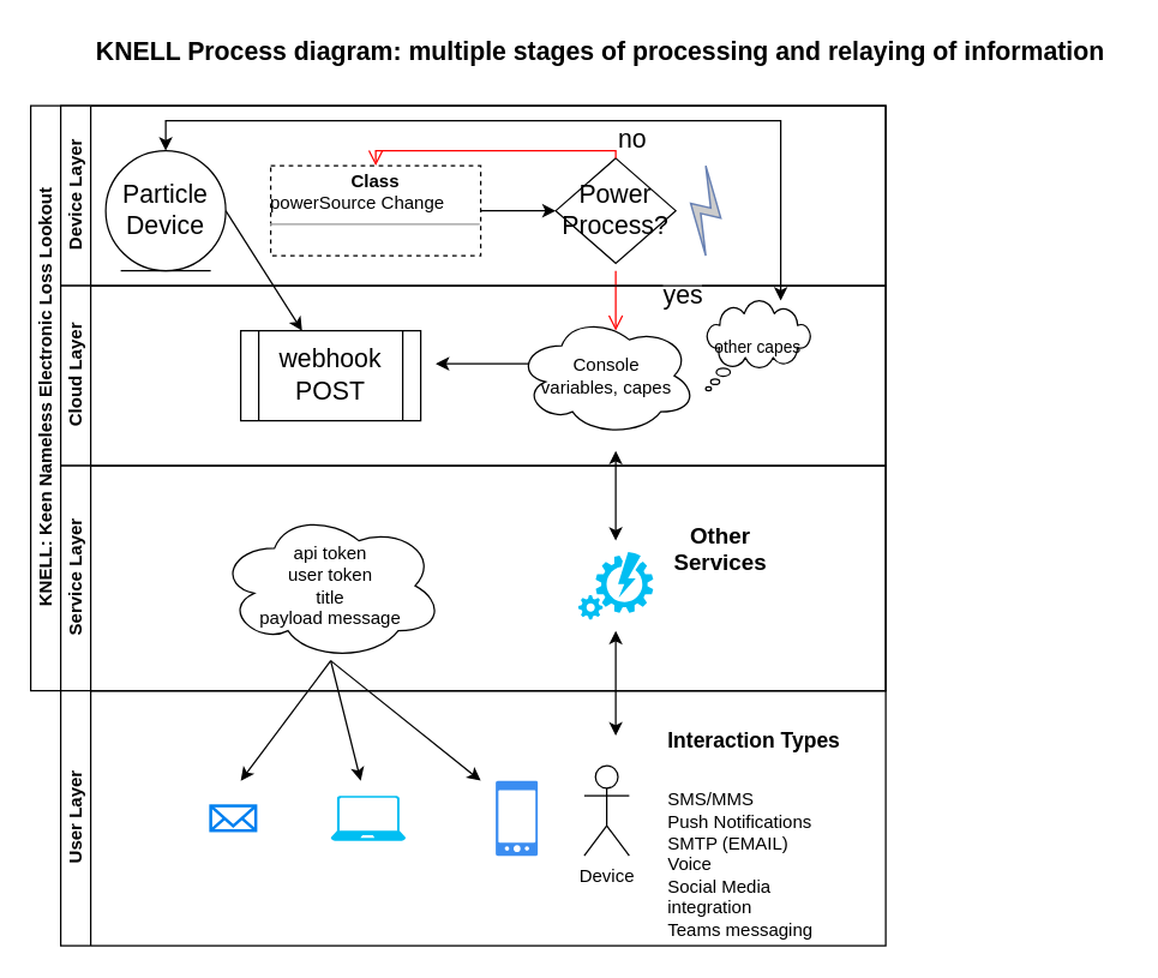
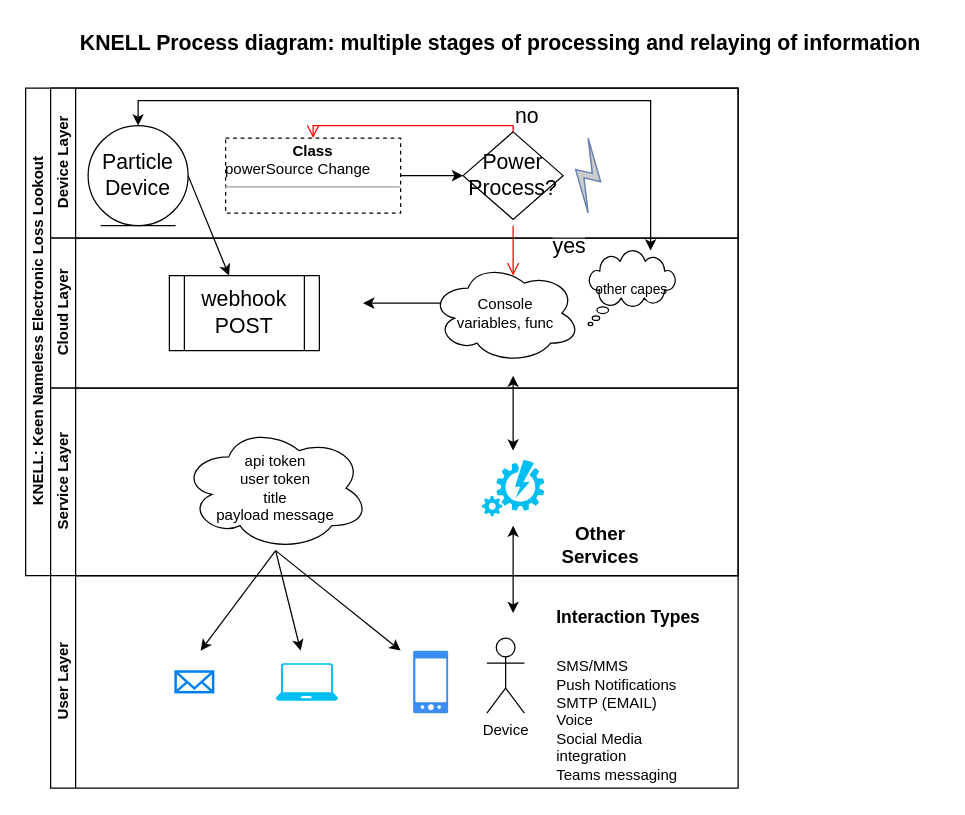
  <mxCell id="0" />
  <mxCell id="1" parent="0" />
  <mxCell id="2" value="KNELL: Keen Nameless Electronic Loss Lookout" style="swimlane;html=1;childLayout=stackLayout;resizeParent=1;resizeParentMax=0;horizontal=0;startSize=20;horizontalStack=0;" parent="1" vertex="1"><mxGeometry x="20" y="70" width="570" height="390" as="geometry" /></mxCell>
  <mxCell id="3" value="Device Layer" style="swimlane;html=1;startSize=20;horizontal=0;" parent="2" vertex="1"><mxGeometry x="20" width="550" height="120" as="geometry" /></mxCell>
  <mxCell id="4" value="Power Process?" style="rhombus;whiteSpace=wrap;html=1;fontSize=17;" vertex="1" parent="3"><mxGeometry x="330" y="35" width="80" height="70" as="geometry" /></mxCell>
  <mxCell id="5" value="no" style="edgeStyle=orthogonalEdgeStyle;html=1;align=left;verticalAlign=bottom;endArrow=open;endSize=8;strokeColor=#ff0000;rounded=0;fontSize=17;entryX=0.5;entryY=0;entryDx=0;entryDy=0;" edge="1" source="4" parent="3" target="8"><mxGeometry x="-1" relative="1" as="geometry"><mxPoint x="480" y="60" as="targetPoint" /><Array as="points"><mxPoint x="370" y="30" /><mxPoint x="210" y="30" /></Array></mxGeometry></mxCell>
  <mxCell id="6" value="yes" style="edgeStyle=orthogonalEdgeStyle;html=1;align=left;verticalAlign=top;endArrow=open;endSize=8;strokeColor=#ff0000;rounded=0;fontSize=17;" edge="1" parent="3"><mxGeometry x="-1" y="30" relative="1" as="geometry"><mxPoint x="370" y="150" as="targetPoint" /><mxPoint x="370" y="110" as="sourcePoint" /><Array as="points"><mxPoint x="370" y="150" /></Array><mxPoint as="offset" /></mxGeometry></mxCell>
  <mxCell id="7" value="Particle Device" style="ellipse;shape=umlEntity;whiteSpace=wrap;html=1;fontSize=17;" vertex="1" parent="3"><mxGeometry x="30" y="30" width="80" height="80" as="geometry" /></mxCell>
  <mxCell id="8" value="&lt;p style=&quot;margin:0px;margin-top:4px;text-align:center;&quot;&gt;&lt;b&gt;Class&lt;/b&gt;&lt;/p&gt;powerSource Change&lt;hr size=&quot;1&quot;&gt;&lt;div style=&quot;height:2px;&quot;&gt;&lt;/div&gt;" style="verticalAlign=top;align=left;overflow=fill;fontSize=12;fontFamily=Helvetica;html=1;dashed=1;" vertex="1" parent="3"><mxGeometry x="140" y="40" width="140" height="60" as="geometry" /></mxCell>
  <mxCell id="9" value="" style="endArrow=classic;html=1;rounded=0;fontSize=17;exitX=1;exitY=0.5;exitDx=0;exitDy=0;" edge="1" parent="3" source="7" target="14"><mxGeometry width="50" height="50" relative="1" as="geometry"><mxPoint x="290" y="80" as="sourcePoint" /><mxPoint x="340" y="80" as="targetPoint" /></mxGeometry></mxCell>
  <mxCell id="10" value="" style="fontColor=#0066CC;verticalAlign=top;verticalLabelPosition=bottom;labelPosition=center;align=center;html=1;outlineConnect=0;fillColor=#CCCCCC;strokeColor=#6881B3;gradientColor=none;gradientDirection=north;strokeWidth=2;shape=mxgraph.networks.comm_link;fontSize=17;" vertex="1" parent="3"><mxGeometry x="420" y="40" width="20" height="60" as="geometry" /></mxCell>
  <mxCell id="11" value="" style="endArrow=classic;startArrow=classic;html=1;rounded=0;fontSize=11;entryX=0.5;entryY=0;entryDx=0;entryDy=0;" edge="1" parent="3" target="7"><mxGeometry width="50" height="50" relative="1" as="geometry"><mxPoint x="480" y="130" as="sourcePoint" /><mxPoint x="50" y="10" as="targetPoint" /><Array as="points"><mxPoint x="480" y="10" /><mxPoint x="370" y="10" /><mxPoint x="70" y="10" /></Array></mxGeometry></mxCell>
  <mxCell id="12" value="Cloud Layer" style="swimlane;html=1;startSize=20;horizontal=0;" parent="2" vertex="1"><mxGeometry x="20" y="120" width="550" height="120" as="geometry" /></mxCell>
- <mxCell id="13" value="Console&lt;br&gt;variables, capes" style="ellipse;shape=cloud;whiteSpace=wrap;html=1;" vertex="1" parent="12"><mxGeometry x="304" y="20" width="120" height="80" as="geometry" /></mxCell>
- <mxCell id="14" value="webhook&lt;br&gt;POST" style="shape=process;whiteSpace=wrap;html=1;backgroundOutline=1;fontSize=17;" vertex="1" parent="12"><mxGeometry x="120" y="30" width="120" height="60" as="geometry" /></mxCell>
+ <mxCell id="13" value="Console&lt;br&gt;variables, func" style="ellipse;shape=cloud;whiteSpace=wrap;html=1;" vertex="1" parent="12"><mxGeometry x="304" y="20" width="120" height="80" as="geometry" /></mxCell>
+ <mxCell id="14" value="webhook&lt;br&gt;POST" style="shape=process;whiteSpace=wrap;html=1;backgroundOutline=1;fontSize=17;" vertex="1" parent="12"><mxGeometry x="95" y="30" width="120" height="60" as="geometry" /></mxCell>
  <mxCell id="15" value="" style="endArrow=classic;html=1;rounded=0;fontSize=17;exitX=0.07;exitY=0.4;exitDx=0;exitDy=0;exitPerimeter=0;" edge="1" parent="12" source="13"><mxGeometry width="50" height="50" relative="1" as="geometry"><mxPoint x="250" y="80" as="sourcePoint" /><mxPoint x="250" y="52" as="targetPoint" /><Array as="points" /></mxGeometry></mxCell>
  <mxCell id="16" value="&lt;font style=&quot;font-size: 11px;&quot;&gt;other capes&lt;/font&gt;" style="whiteSpace=wrap;html=1;shape=mxgraph.basic.cloud_callout;fontSize=17;" vertex="1" parent="12"><mxGeometry x="430" y="10" width="70" height="60" as="geometry" /></mxCell>
  <mxCell id="17" value="Service Layer" style="swimlane;html=1;startSize=20;horizontal=0;" parent="2" vertex="1"><mxGeometry x="20" y="240" width="550" height="150" as="geometry" /></mxCell>
  <mxCell id="18" value="api token&lt;br&gt;user token&lt;br&gt;title&lt;br&gt;payload message" style="ellipse;shape=cloud;whiteSpace=wrap;html=1;" vertex="1" parent="17"><mxGeometry x="105" y="30" width="150" height="100" as="geometry" /></mxCell>
  <mxCell id="19" value="" style="verticalLabelPosition=bottom;html=1;verticalAlign=top;align=center;strokeColor=none;fillColor=#00BEF2;shape=mxgraph.azure.automation;pointerEvents=1;fontSize=11;" vertex="1" parent="17"><mxGeometry x="345" y="57.5" width="50" height="45" as="geometry" /></mxCell>
- <mxCell id="20" value="&lt;b&gt;&lt;font style=&quot;font-size: 15px;&quot;&gt;Other Services&lt;/font&gt;&lt;/b&gt;" style="text;html=1;strokeColor=none;fillColor=none;align=center;verticalAlign=middle;whiteSpace=wrap;rounded=0;fontSize=11;" vertex="1" parent="17"><mxGeometry x="410" y="40" width="60" height="30" as="geometry" /></mxCell>
+ <mxCell id="20" value="&lt;b&gt;&lt;font style=&quot;font-size: 15px;&quot;&gt;Other Services&lt;/font&gt;&lt;/b&gt;" style="text;html=1;strokeColor=none;fillColor=none;align=center;verticalAlign=middle;whiteSpace=wrap;rounded=0;fontSize=11;" vertex="1" parent="17"><mxGeometry x="410" y="110" width="60" height="30" as="geometry" /></mxCell>
  <mxCell id="21" value="User Layer" style="swimlane;html=1;startSize=20;horizontal=0;" vertex="1" parent="1"><mxGeometry x="40" y="460" width="550" height="170" as="geometry" /></mxCell>
  <mxCell id="22" value="Device" style="shape=umlActor;verticalLabelPosition=bottom;verticalAlign=top;html=1;outlineConnect=0;" vertex="1" parent="21"><mxGeometry x="349" y="50" width="30" height="60" as="geometry" /></mxCell>
  <mxCell id="23" value="" style="sketch=0;html=1;aspect=fixed;strokeColor=none;shadow=0;align=center;verticalAlign=top;fillColor=#3B8DF1;shape=mxgraph.gcp2.phone_android;fontSize=17;" vertex="1" parent="21"><mxGeometry x="290" y="60" width="28" height="50" as="geometry" /></mxCell>
  <mxCell id="24" value="" style="verticalLabelPosition=bottom;html=1;verticalAlign=top;align=center;strokeColor=none;fillColor=#00BEF2;shape=mxgraph.azure.laptop;pointerEvents=1;fontSize=17;" vertex="1" parent="21"><mxGeometry x="180" y="70" width="50" height="30" as="geometry" /></mxCell>
  <mxCell id="25" value="" style="html=1;verticalLabelPosition=bottom;align=center;labelBackgroundColor=#ffffff;verticalAlign=top;strokeWidth=2;strokeColor=#0080F0;shadow=0;dashed=0;shape=mxgraph.ios7.icons.mail;fontSize=11;" vertex="1" parent="21"><mxGeometry x="100" y="76.75" width="30" height="16.5" as="geometry" /></mxCell>
  <mxCell id="26" value="" style="endArrow=classic;html=1;rounded=0;fontSize=15;exitX=0.5;exitY=1;exitDx=0;exitDy=0;exitPerimeter=0;" edge="1" parent="21" source="18"><mxGeometry width="50" height="50" relative="1" as="geometry"><mxPoint x="150" y="50" as="sourcePoint" /><mxPoint x="280" y="60" as="targetPoint" /></mxGeometry></mxCell>
  <mxCell id="27" value="" style="endArrow=classic;html=1;rounded=0;fontSize=15;" edge="1" parent="21"><mxGeometry width="50" height="50" relative="1" as="geometry"><mxPoint x="180" y="-20" as="sourcePoint" /><mxPoint x="200" y="60" as="targetPoint" /></mxGeometry></mxCell>
  <mxCell id="28" value="" style="endArrow=classic;html=1;rounded=0;fontSize=15;" edge="1" parent="21"><mxGeometry width="50" height="50" relative="1" as="geometry"><mxPoint x="180" y="-20" as="sourcePoint" /><mxPoint x="120" y="60" as="targetPoint" /></mxGeometry></mxCell>
  <mxCell id="29" value="&lt;h1&gt;&lt;font style=&quot;font-size: 14px;&quot;&gt;Interaction Types&lt;/font&gt;&lt;/h1&gt;&lt;div style=&quot;font-size: 12px;&quot;&gt;&lt;font style=&quot;font-size: 12px;&quot;&gt;SMS/MMS&lt;/font&gt;&lt;/div&gt;&lt;div style=&quot;font-size: 12px;&quot;&gt;&lt;font style=&quot;font-size: 12px;&quot;&gt;Push Notifications&lt;/font&gt;&lt;/div&gt;&lt;div style=&quot;font-size: 12px;&quot;&gt;&lt;font style=&quot;font-size: 12px;&quot;&gt;SMTP (EMAIL)&lt;/font&gt;&lt;/div&gt;&lt;div style=&quot;font-size: 12px;&quot;&gt;&lt;font style=&quot;font-size: 12px;&quot;&gt;Voice&lt;/font&gt;&lt;/div&gt;&lt;div style=&quot;font-size: 12px;&quot;&gt;&lt;font style=&quot;font-size: 12px;&quot;&gt;Social Media integration&lt;/font&gt;&lt;/div&gt;&lt;div style=&quot;font-size: 12px;&quot;&gt;&lt;font style=&quot;font-size: 12px;&quot;&gt;Teams messaging&lt;/font&gt;&lt;/div&gt;" style="text;html=1;strokeColor=none;fillColor=none;spacing=5;spacingTop=-20;whiteSpace=wrap;overflow=hidden;rounded=0;fontSize=15;" vertex="1" parent="21"><mxGeometry x="400" width="130" height="170" as="geometry" /></mxCell>
  <mxCell id="30" value="&lt;b&gt;&lt;font style=&quot;font-size: 17px;&quot;&gt;KNELL Process diagram: multiple stages of processing and relaying of information&lt;/font&gt;&lt;/b&gt;" style="text;html=1;strokeColor=none;fillColor=none;align=center;verticalAlign=middle;whiteSpace=wrap;rounded=0;" vertex="1" parent="1"><mxGeometry x="50" y="20" width="700" height="30" as="geometry" /></mxCell>
  <mxCell id="31" value="" style="endArrow=classic;html=1;rounded=0;fontSize=17;exitX=1;exitY=0.5;exitDx=0;exitDy=0;" edge="1" parent="1" source="8"><mxGeometry width="50" height="50" relative="1" as="geometry"><mxPoint x="370" y="310" as="sourcePoint" /><mxPoint x="370" y="140" as="targetPoint" /></mxGeometry></mxCell>
  <mxCell id="32" value="" style="endArrow=classic;startArrow=classic;html=1;rounded=0;fontSize=11;" edge="1" parent="1"><mxGeometry width="50" height="50" relative="1" as="geometry"><mxPoint x="410" y="360" as="sourcePoint" /><mxPoint x="410" y="300" as="targetPoint" /></mxGeometry></mxCell>
  <mxCell id="33" value="" style="endArrow=classic;startArrow=classic;html=1;rounded=0;fontSize=15;" edge="1" parent="1"><mxGeometry width="50" height="50" relative="1" as="geometry"><mxPoint x="410" y="490" as="sourcePoint" /><mxPoint x="410" y="420" as="targetPoint" /><Array as="points"><mxPoint x="410" y="460" /></Array></mxGeometry></mxCell>
